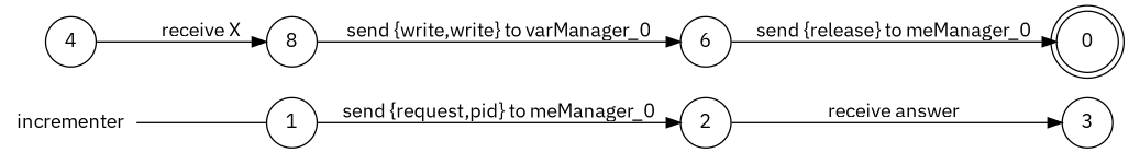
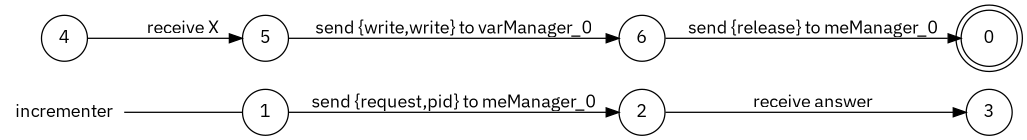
  digraph {
    fontname="IBM Plex Sans"
    rankdir=LR
    node [fontname="IBM Plex Sans" shape=circle]
    edge [fontname="IBM Plex Sans"]
    n1 [label=incrementer shape=plaintext]
    n2 [label=1]
    n3 [label=2]
    n4 [label=6]
    n5 [label=0 shape=doublecircle]
    n6 [label=3]
    n7 [label=4]
-   n8 [label=8]
+   n8 [label=5]
    n1 -> n2 [arrowhead=none]
    n2 -> n3 [label="send {request,pid} to meManager_0"]
    n3 -> n6 [label="receive answer"]
    n4 -> n5 [label="send {release} to meManager_0"]
    n7 -> n8 [label="receive X"]
    n8 -> n4 [label="send {write,write} to varManager_0"]
  }
